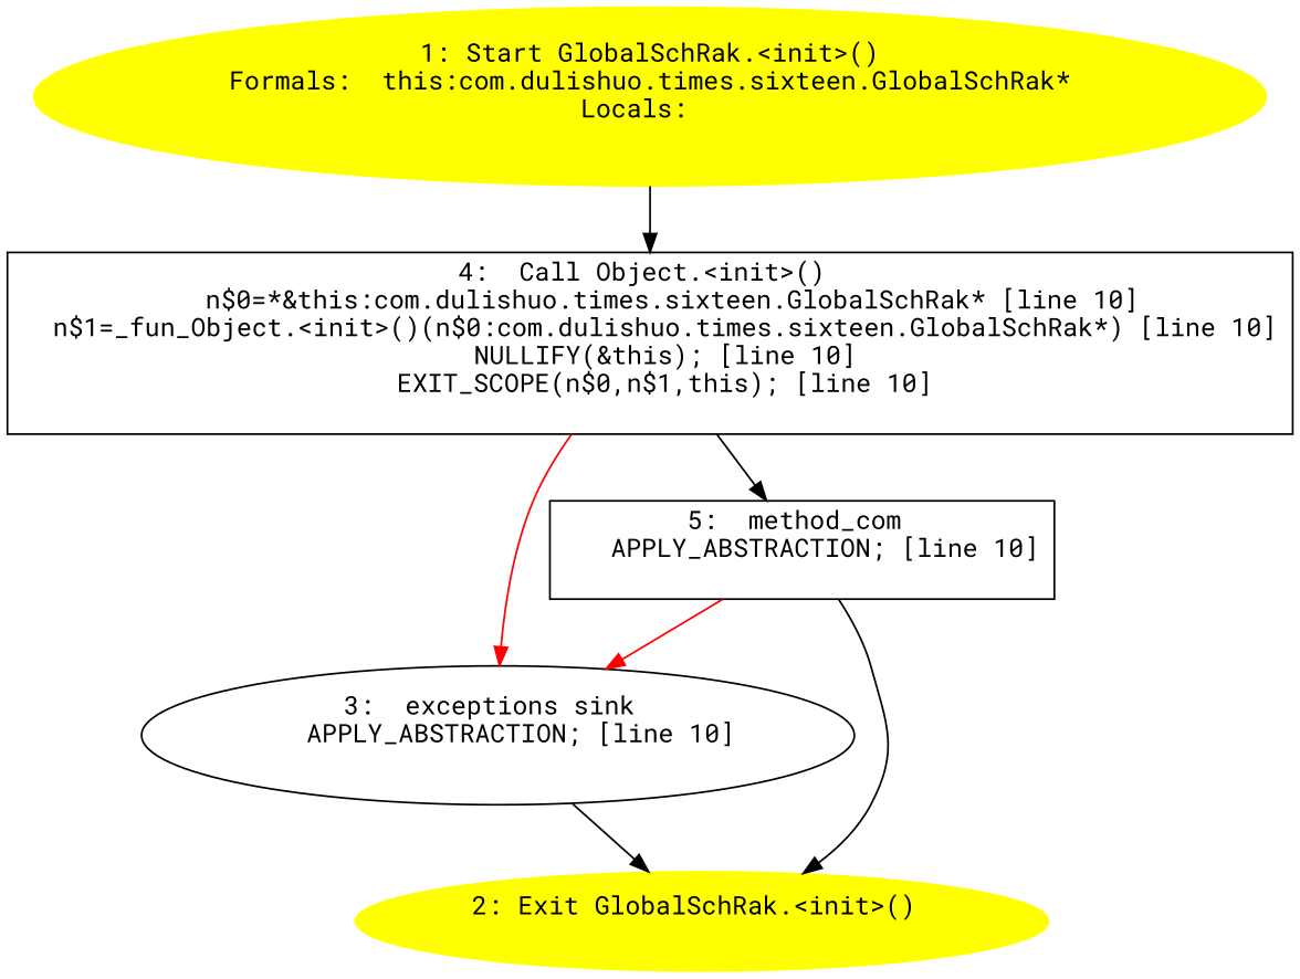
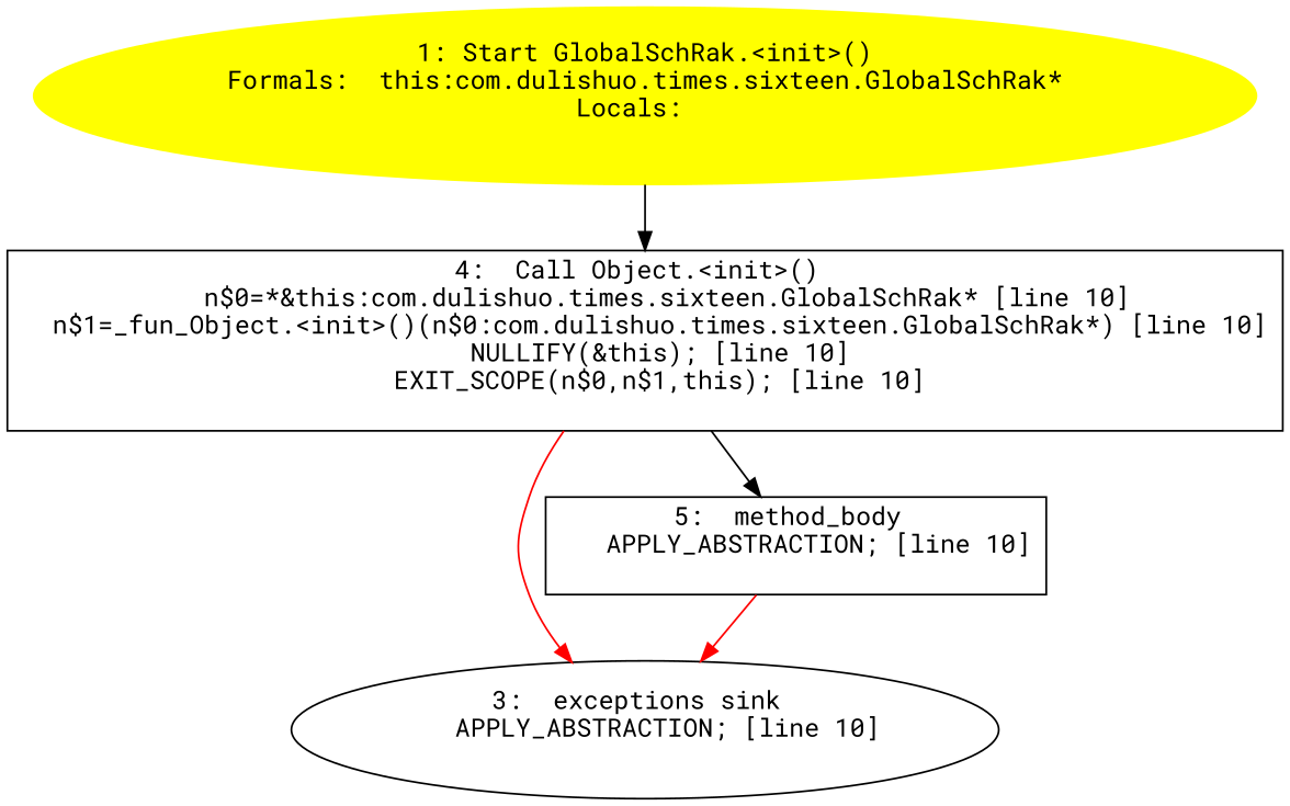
  digraph {
    fontname="Roboto Mono"
    node [fontname="Roboto Mono"]
    edge [fontname="Roboto Mono"]
    n1 [color=yellow label="1: Start GlobalSchRak.<init>()\nFormals:  this:com.dulishuo.times.sixteen.GlobalSchRak*\nLocals:  \n  " style=filled]
    n2 [label="4:  Call Object.<init>() \n   n$0=*&this:com.dulishuo.times.sixteen.GlobalSchRak* [line 10]\n  n$1=_fun_Object.<init>()(n$0:com.dulishuo.times.sixteen.GlobalSchRak*) [line 10]\n  NULLIFY(&this); [line 10]\n  EXIT_SCOPE(n$0,n$1,this); [line 10]\n " shape=box]
    n3 [label="3:  exceptions sink \n   APPLY_ABSTRACTION; [line 10]\n " shape=ellipse]
-   n4 [label="5:  method_com \n   APPLY_ABSTRACTION; [line 10]\n " shape=box]
-   n5 [color=yellow label="2: Exit GlobalSchRak.<init>() \n  " style=filled]
+   n4 [label="5:  method_body \n   APPLY_ABSTRACTION; [line 10]\n " shape=box]
    n1 -> n2
    n2 -> n3 [color=red]
    n2 -> n4
-   n3 -> n5
    n4 -> n3 [color=red]
-   n4 -> n5
  }
